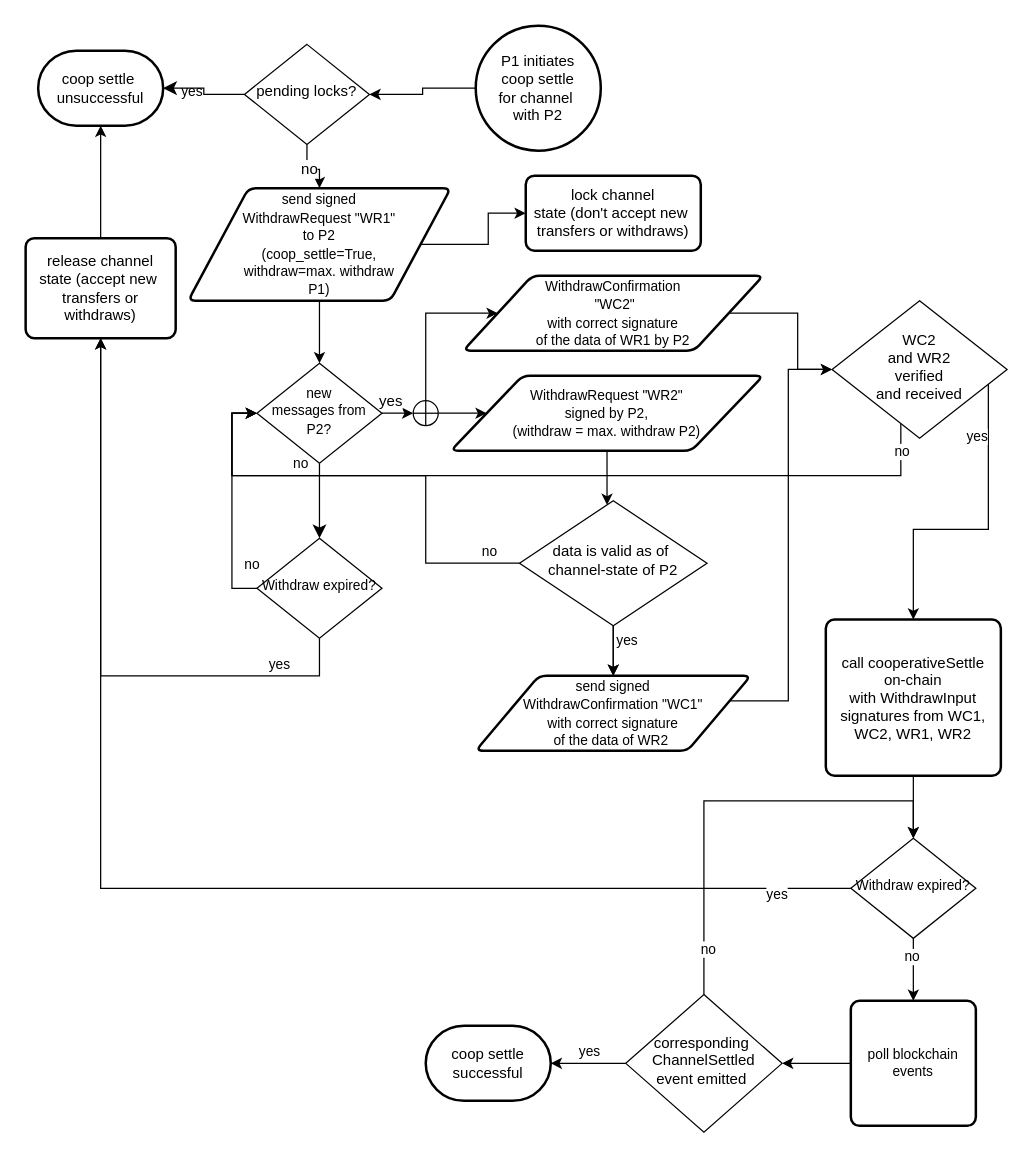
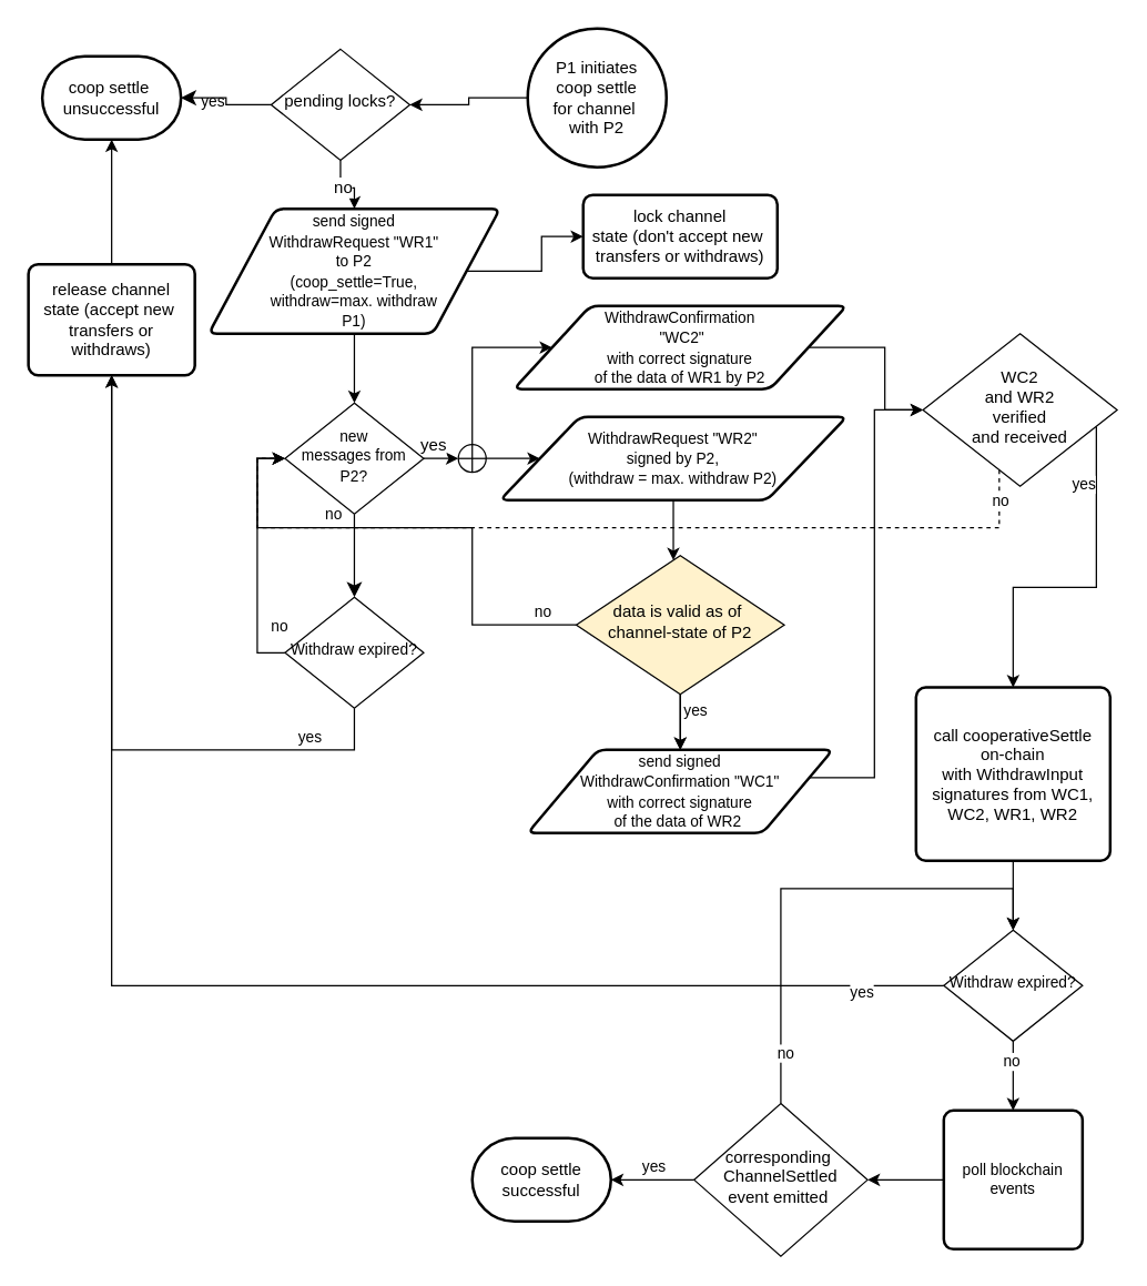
  <mxCell id="0" />
  <mxCell id="1" parent="0" />
  <mxCell id="2" value="yes" style="edgeStyle=orthogonalEdgeStyle;rounded=0;html=1;jettySize=auto;orthogonalLoop=1;fontSize=11;endArrow=classic;endFill=1;endSize=8;strokeWidth=1;shadow=0;labelBackgroundColor=none;entryX=1;entryY=0.5;entryDx=0;entryDy=0;entryPerimeter=0;" parent="1" source="5" target="52" edge="1"><mxGeometry y="10" relative="1" as="geometry"><mxPoint as="offset" /><mxPoint x="140" y="70" as="targetPoint" /></mxGeometry></mxCell>
  <mxCell id="3" value="" style="edgeStyle=orthogonalEdgeStyle;rounded=0;orthogonalLoop=1;jettySize=auto;html=1;fontSize=12;endArrow=classic;endFill=1;" edge="1" parent="1" source="5" target="17"><mxGeometry relative="1" as="geometry" /></mxCell>
  <mxCell id="4" value="no" style="edgeLabel;html=1;align=center;verticalAlign=middle;resizable=0;points=[];fontSize=12;" vertex="1" connectable="0" parent="3"><mxGeometry x="-0.15" y="1" relative="1" as="geometry"><mxPoint as="offset" /></mxGeometry></mxCell>
  <mxCell id="5" value="pending locks?" style="rhombus;whiteSpace=wrap;html=1;shadow=0;fontFamily=Helvetica;fontSize=12;align=center;strokeWidth=1;spacing=6;spacingTop=-4;" parent="1" vertex="1"><mxGeometry x="195" y="35" width="100" height="80" as="geometry" /></mxCell>
  <mxCell id="6" value="no" style="rounded=0;html=1;jettySize=auto;orthogonalLoop=1;fontSize=11;endArrow=classic;endFill=1;endSize=8;strokeWidth=1;shadow=0;labelBackgroundColor=none;edgeStyle=orthogonalEdgeStyle;" parent="1" source="9" target="14" edge="1"><mxGeometry x="-1" y="-15" relative="1" as="geometry"><mxPoint as="offset" /><mxPoint x="220" y="475" as="targetPoint" /></mxGeometry></mxCell>
  <mxCell id="7" value="" style="edgeStyle=orthogonalEdgeStyle;rounded=0;orthogonalLoop=1;jettySize=auto;html=1;" edge="1" parent="1" source="9" target="32"><mxGeometry relative="1" as="geometry" /></mxCell>
  <mxCell id="8" value="yes" style="edgeLabel;html=1;align=center;verticalAlign=middle;resizable=0;points=[];fontSize=12;" vertex="1" connectable="0" parent="7"><mxGeometry x="0.309" y="1" relative="1" as="geometry"><mxPoint y="-9" as="offset" /></mxGeometry></mxCell>
  <mxCell id="9" value="&lt;font style=&quot;font-size: 11px&quot;&gt;new &lt;br&gt;messages from P2?&lt;/font&gt;" style="rhombus;whiteSpace=wrap;html=1;shadow=0;fontFamily=Helvetica;fontSize=12;align=center;strokeWidth=1;spacing=6;spacingTop=-4;" parent="1" vertex="1"><mxGeometry x="205" y="290" width="100" height="80" as="geometry" /></mxCell>
  <mxCell id="10" style="edgeStyle=orthogonalEdgeStyle;rounded=0;orthogonalLoop=1;jettySize=auto;html=1;entryX=0.5;entryY=1;entryDx=0;entryDy=0;" edge="1" parent="1" source="14" target="58"><mxGeometry relative="1" as="geometry"><mxPoint x="80" y="90" as="targetPoint" /><Array as="points"><mxPoint x="255" y="540" /><mxPoint x="80" y="540" /></Array></mxGeometry></mxCell>
  <mxCell id="11" value="yes" style="edgeLabel;html=1;align=center;verticalAlign=middle;resizable=0;points=[];fontSize=11;" vertex="1" connectable="0" parent="10"><mxGeometry x="-0.734" y="-1" relative="1" as="geometry"><mxPoint y="-9" as="offset" /></mxGeometry></mxCell>
  <mxCell id="12" style="edgeStyle=orthogonalEdgeStyle;rounded=0;orthogonalLoop=1;jettySize=auto;html=1;entryX=0;entryY=0.5;entryDx=0;entryDy=0;exitX=0;exitY=0.5;exitDx=0;exitDy=0;" edge="1" parent="1" source="14" target="9"><mxGeometry relative="1" as="geometry"><mxPoint x="160" y="330" as="targetPoint" /><mxPoint x="150" y="460" as="sourcePoint" /></mxGeometry></mxCell>
  <mxCell id="13" value="no" style="edgeLabel;html=1;align=center;verticalAlign=middle;resizable=0;points=[];" vertex="1" connectable="0" parent="12"><mxGeometry x="-0.011" y="-2" relative="1" as="geometry"><mxPoint x="13" y="49" as="offset" /></mxGeometry></mxCell>
  <mxCell id="14" value="&lt;font style=&quot;font-size: 11px&quot;&gt;Withdraw&amp;nbsp;expired?&lt;/font&gt;" style="rhombus;whiteSpace=wrap;html=1;shadow=0;fontFamily=Helvetica;fontSize=12;align=center;strokeWidth=1;spacing=6;spacingTop=-4;" vertex="1" parent="1"><mxGeometry x="205" y="430" width="100" height="80" as="geometry" /></mxCell>
  <mxCell id="15" style="edgeStyle=orthogonalEdgeStyle;rounded=0;orthogonalLoop=1;jettySize=auto;html=1;entryX=0.5;entryY=0;entryDx=0;entryDy=0;" edge="1" parent="1" source="17" target="9"><mxGeometry relative="1" as="geometry" /></mxCell>
  <mxCell id="16" style="edgeStyle=orthogonalEdgeStyle;rounded=0;orthogonalLoop=1;jettySize=auto;html=1;fontSize=12;endArrow=classic;endFill=1;" edge="1" parent="1" source="17" target="56"><mxGeometry relative="1" as="geometry" /></mxCell>
  <mxCell id="17" value="&lt;font style=&quot;font-size: 11px&quot;&gt;send signed&lt;br&gt;WithdrawRequest &quot;WR1&quot;&lt;br&gt;to P2&lt;br&gt;(coop_settle=True,&lt;br&gt;withdraw=max. withdraw &lt;br&gt;P1)&lt;/font&gt;" style="shape=parallelogram;html=1;strokeWidth=2;perimeter=parallelogramPerimeter;whiteSpace=wrap;rounded=1;arcSize=12;size=0.23;" vertex="1" parent="1"><mxGeometry x="150" y="150" width="210" height="90" as="geometry" /></mxCell>
  <mxCell id="18" style="edgeStyle=orthogonalEdgeStyle;rounded=0;orthogonalLoop=1;jettySize=auto;html=1;" edge="1" parent="1" source="19" target="37"><mxGeometry relative="1" as="geometry" /></mxCell>
  <mxCell id="19" value="&lt;font style=&quot;font-size: 11px&quot;&gt;WithdrawConfirmation&lt;br&gt;&amp;nbsp;&quot;WC2&quot;&lt;br&gt;with correct signature &lt;br&gt;of the data of WR1 by P2&lt;/font&gt;" style="shape=parallelogram;html=1;strokeWidth=2;perimeter=parallelogramPerimeter;whiteSpace=wrap;rounded=1;arcSize=12;size=0.23;" vertex="1" parent="1"><mxGeometry x="370" y="220" width="240" height="60" as="geometry" /></mxCell>
  <mxCell id="20" style="edgeStyle=orthogonalEdgeStyle;rounded=0;orthogonalLoop=1;jettySize=auto;html=1;" edge="1" parent="1" source="21" target="29"><mxGeometry relative="1" as="geometry"><Array as="points"><mxPoint x="490" y="400" /><mxPoint x="490" y="400" /></Array></mxGeometry></mxCell>
  <mxCell id="21" value="&lt;font style=&quot;font-size: 11px&quot;&gt;WithdrawRequest &quot;WR2&quot;&lt;br&gt;signed by P2,&lt;br&gt;(withdraw = max. withdraw P2)&lt;/font&gt;" style="shape=parallelogram;html=1;strokeWidth=2;perimeter=parallelogramPerimeter;whiteSpace=wrap;rounded=1;arcSize=12;size=0.23;" vertex="1" parent="1"><mxGeometry x="360" y="300" width="250" height="60" as="geometry" /></mxCell>
  <mxCell id="22" style="edgeStyle=orthogonalEdgeStyle;rounded=0;orthogonalLoop=1;jettySize=auto;html=1;entryX=0;entryY=0.5;entryDx=0;entryDy=0;" edge="1" parent="1" source="23" target="37"><mxGeometry relative="1" as="geometry"><Array as="points"><mxPoint x="630" y="560" /><mxPoint x="630" y="295" /></Array></mxGeometry></mxCell>
  <mxCell id="23" value="&lt;font style=&quot;font-size: 11px&quot;&gt;send signed&lt;br&gt;WithdrawConfirmation &quot;WC1&quot;&lt;br&gt;with correct signature &lt;br&gt;of the data of WR2&amp;nbsp;&lt;/font&gt;" style="shape=parallelogram;html=1;strokeWidth=2;perimeter=parallelogramPerimeter;whiteSpace=wrap;rounded=1;arcSize=12;size=0.23;" vertex="1" parent="1"><mxGeometry x="380" y="540" width="220" height="60" as="geometry" /></mxCell>
  <mxCell id="24" style="edgeStyle=orthogonalEdgeStyle;rounded=0;orthogonalLoop=1;jettySize=auto;html=1;" edge="1" parent="1" source="29" target="23"><mxGeometry relative="1" as="geometry" /></mxCell>
  <mxCell id="25" value="yes" style="edgeLabel;html=1;align=center;verticalAlign=middle;resizable=0;points=[];" vertex="1" connectable="0" parent="24"><mxGeometry x="-0.467" y="2" relative="1" as="geometry"><mxPoint x="8" as="offset" /></mxGeometry></mxCell>
  <mxCell id="26" style="edgeStyle=orthogonalEdgeStyle;rounded=0;orthogonalLoop=1;jettySize=auto;html=1;entryX=0;entryY=0.5;entryDx=0;entryDy=0;fontSize=11;exitX=0;exitY=0.5;exitDx=0;exitDy=0;" edge="1" parent="1" source="29" target="9"><mxGeometry relative="1" as="geometry"><Array as="points"><mxPoint x="340" y="450" /><mxPoint x="340" y="380" /><mxPoint x="185" y="380" /><mxPoint x="185" y="330" /></Array></mxGeometry></mxCell>
  <mxCell id="27" value="no" style="edgeLabel;html=1;align=center;verticalAlign=middle;resizable=0;points=[];fontSize=11;" vertex="1" connectable="0" parent="26"><mxGeometry x="-0.789" y="-3" relative="1" as="geometry"><mxPoint x="14" y="-7" as="offset" /></mxGeometry></mxCell>
  <mxCell id="28" value="" style="edgeStyle=orthogonalEdgeStyle;rounded=0;orthogonalLoop=1;jettySize=auto;html=1;fontSize=12;endArrow=classic;endFill=1;" edge="1" parent="1" source="29" target="23"><mxGeometry relative="1" as="geometry" /></mxCell>
- <mxCell id="29" value="&lt;font style=&quot;font-size: 12px&quot;&gt;data is valid as of&amp;nbsp;&lt;br&gt;channel-state of P2&lt;/font&gt;" style="rhombus;whiteSpace=wrap;html=1;shadow=0;fontFamily=Helvetica;fontSize=12;align=center;strokeWidth=1;spacing=6;spacingTop=-4;" vertex="1" parent="1"><mxGeometry x="415" y="400" width="150" height="100" as="geometry" /></mxCell>
+ <mxCell id="29" value="&lt;font style=&quot;font-size: 12px&quot;&gt;data is valid as of&amp;nbsp;&lt;br&gt;channel-state of P2&lt;/font&gt;" style="rhombus;whiteSpace=wrap;html=1;shadow=0;fontFamily=Helvetica;fontSize=12;align=center;strokeWidth=1;spacing=6;spacingTop=-4;fillColor=#fff2cc;" vertex="1" parent="1"><mxGeometry x="415" y="400" width="150" height="100" as="geometry" /></mxCell>
  <mxCell id="30" style="edgeStyle=orthogonalEdgeStyle;rounded=0;orthogonalLoop=1;jettySize=auto;html=1;" edge="1" parent="1" source="32" target="19"><mxGeometry relative="1" as="geometry"><Array as="points"><mxPoint x="340" y="250" /></Array></mxGeometry></mxCell>
  <mxCell id="31" style="edgeStyle=orthogonalEdgeStyle;rounded=0;orthogonalLoop=1;jettySize=auto;html=1;" edge="1" parent="1" source="32" target="21"><mxGeometry relative="1" as="geometry" /></mxCell>
  <mxCell id="32" value="" style="verticalLabelPosition=bottom;verticalAlign=top;html=1;shape=mxgraph.flowchart.summing_function;" vertex="1" parent="1"><mxGeometry x="330" y="320" width="20" height="20" as="geometry" /></mxCell>
- <mxCell id="33" style="edgeStyle=orthogonalEdgeStyle;rounded=0;orthogonalLoop=1;jettySize=auto;html=1;entryX=0;entryY=0.5;entryDx=0;entryDy=0;" edge="1" parent="1" source="37" target="9"><mxGeometry relative="1" as="geometry"><Array as="points"><mxPoint x="720" y="380" /><mxPoint x="185" y="380" /><mxPoint x="185" y="330" /></Array></mxGeometry></mxCell>
+ <mxCell id="33" style="edgeStyle=orthogonalEdgeStyle;rounded=0;orthogonalLoop=1;jettySize=auto;html=1;entryX=0;entryY=0.5;entryDx=0;entryDy=0;dashed=1;" edge="1" parent="1" source="37" target="9"><mxGeometry relative="1" as="geometry"><Array as="points"><mxPoint x="720" y="380" /><mxPoint x="185" y="380" /><mxPoint x="185" y="330" /></Array></mxGeometry></mxCell>
  <mxCell id="34" value="no" style="edgeLabel;html=1;align=center;verticalAlign=middle;resizable=0;points=[];" vertex="1" connectable="0" parent="33"><mxGeometry x="-0.714" y="-1" relative="1" as="geometry"><mxPoint x="51" y="-19" as="offset" /></mxGeometry></mxCell>
  <mxCell id="35" style="edgeStyle=orthogonalEdgeStyle;rounded=0;orthogonalLoop=1;jettySize=auto;html=1;" edge="1" parent="1" source="37" target="39"><mxGeometry relative="1" as="geometry"><Array as="points"><mxPoint x="790" y="295" /><mxPoint x="790" y="423" /><mxPoint x="730" y="423" /></Array></mxGeometry></mxCell>
  <mxCell id="36" value="yes" style="edgeLabel;html=1;align=center;verticalAlign=middle;resizable=0;points=[];fontSize=11;" vertex="1" connectable="0" parent="35"><mxGeometry x="-0.546" relative="1" as="geometry"><mxPoint x="-10" y="-14" as="offset" /></mxGeometry></mxCell>
  <mxCell id="37" value="WC2&lt;br&gt;and WR2&lt;br&gt;verified &lt;br&gt;and received" style="rhombus;whiteSpace=wrap;html=1;shadow=0;fontFamily=Helvetica;fontSize=12;align=center;strokeWidth=1;spacing=6;spacingTop=-4;" vertex="1" parent="1"><mxGeometry x="665" y="240" width="140" height="110" as="geometry" /></mxCell>
  <mxCell id="38" style="edgeStyle=orthogonalEdgeStyle;rounded=0;orthogonalLoop=1;jettySize=auto;html=1;fontSize=11;" edge="1" parent="1" source="39" target="49"><mxGeometry relative="1" as="geometry" /></mxCell>
  <mxCell id="39" value="call cooperativeSettle&lt;br&gt;on-chain&lt;br&gt;with WithdrawInput&lt;br&gt;signatures from WC1, WC2, WR1, WR2" style="rounded=1;whiteSpace=wrap;html=1;absoluteArcSize=1;arcSize=14;strokeWidth=2;" vertex="1" parent="1"><mxGeometry x="660" y="495" width="140" height="125" as="geometry" /></mxCell>
  <mxCell id="40" style="edgeStyle=orthogonalEdgeStyle;rounded=0;orthogonalLoop=1;jettySize=auto;html=1;exitX=0;exitY=0.5;exitDx=0;exitDy=0;entryX=0.5;entryY=1;entryDx=0;entryDy=0;" edge="1" parent="1" source="49" target="58"><mxGeometry relative="1" as="geometry"><mxPoint x="80" y="90" as="targetPoint" /></mxGeometry></mxCell>
  <mxCell id="41" value="yes" style="edgeLabel;html=1;align=center;verticalAlign=middle;resizable=0;points=[];" vertex="1" connectable="0" parent="40"><mxGeometry x="-0.885" y="4" relative="1" as="geometry"><mxPoint as="offset" /></mxGeometry></mxCell>
  <mxCell id="42" style="edgeStyle=orthogonalEdgeStyle;rounded=0;orthogonalLoop=1;jettySize=auto;html=1;entryX=0.5;entryY=0;entryDx=0;entryDy=0;fontSize=11;" edge="1" parent="1" source="46" target="49"><mxGeometry relative="1" as="geometry"><Array as="points"><mxPoint x="563" y="640" /><mxPoint x="730" y="640" /></Array></mxGeometry></mxCell>
  <mxCell id="43" value="no" style="edgeLabel;html=1;align=center;verticalAlign=middle;resizable=0;points=[];fontSize=11;" vertex="1" connectable="0" parent="42"><mxGeometry x="-0.789" y="-2" relative="1" as="geometry"><mxPoint x="1" as="offset" /></mxGeometry></mxCell>
  <mxCell id="44" style="edgeStyle=orthogonalEdgeStyle;rounded=0;orthogonalLoop=1;jettySize=auto;html=1;fontSize=11;" edge="1" parent="1" source="46" target="53"><mxGeometry relative="1" as="geometry"><mxPoint x="562.5" y="940" as="targetPoint" /></mxGeometry></mxCell>
  <mxCell id="45" value="yes" style="edgeLabel;html=1;align=center;verticalAlign=middle;resizable=0;points=[];fontSize=11;" vertex="1" connectable="0" parent="44"><mxGeometry x="0.289" relative="1" as="geometry"><mxPoint x="9" y="-10" as="offset" /></mxGeometry></mxCell>
  <mxCell id="46" value="corresponding&amp;nbsp;&lt;br&gt;ChannelSettled&lt;br&gt;event emitted&amp;nbsp;" style="rhombus;whiteSpace=wrap;html=1;shadow=0;fontFamily=Helvetica;fontSize=12;align=center;strokeWidth=1;spacing=6;spacingTop=-4;" vertex="1" parent="1"><mxGeometry x="500" y="795" width="125" height="110" as="geometry" /></mxCell>
  <mxCell id="47" style="edgeStyle=orthogonalEdgeStyle;rounded=0;orthogonalLoop=1;jettySize=auto;html=1;fontSize=11;" edge="1" parent="1" source="49" target="51"><mxGeometry relative="1" as="geometry" /></mxCell>
  <mxCell id="48" value="no" style="edgeLabel;html=1;align=center;verticalAlign=middle;resizable=0;points=[];fontSize=11;" vertex="1" connectable="0" parent="47"><mxGeometry x="-0.44" y="-2" relative="1" as="geometry"><mxPoint as="offset" /></mxGeometry></mxCell>
  <mxCell id="49" value="&lt;font style=&quot;font-size: 11px&quot;&gt;Withdraw&amp;nbsp;expired?&lt;/font&gt;" style="rhombus;whiteSpace=wrap;html=1;shadow=0;fontFamily=Helvetica;fontSize=12;align=center;strokeWidth=1;spacing=6;spacingTop=-4;" vertex="1" parent="1"><mxGeometry x="680" y="670" width="100" height="80" as="geometry" /></mxCell>
  <mxCell id="50" style="edgeStyle=orthogonalEdgeStyle;rounded=0;orthogonalLoop=1;jettySize=auto;html=1;fontSize=11;" edge="1" parent="1" source="51" target="46"><mxGeometry relative="1" as="geometry" /></mxCell>
  <mxCell id="51" value="poll blockchain events" style="rounded=1;whiteSpace=wrap;html=1;absoluteArcSize=1;arcSize=14;strokeWidth=2;fontSize=11;" vertex="1" parent="1"><mxGeometry x="680" y="800" width="100" height="100" as="geometry" /></mxCell>
  <mxCell id="52" value="&lt;font style=&quot;font-size: 12px&quot;&gt;coop settle&amp;nbsp;&lt;br&gt;unsuccessful&lt;/font&gt;" style="strokeWidth=2;html=1;shape=mxgraph.flowchart.terminator;whiteSpace=wrap;fontSize=11;" vertex="1" parent="1"><mxGeometry x="30" y="40" width="100" height="60" as="geometry" /></mxCell>
  <mxCell id="53" value="coop settle&lt;br&gt;successful" style="strokeWidth=2;html=1;shape=mxgraph.flowchart.terminator;whiteSpace=wrap;fontSize=12;" vertex="1" parent="1"><mxGeometry x="340" y="820" width="100" height="60" as="geometry" /></mxCell>
  <mxCell id="54" style="edgeStyle=orthogonalEdgeStyle;rounded=0;orthogonalLoop=1;jettySize=auto;html=1;fontSize=12;endArrow=classic;endFill=1;" edge="1" parent="1" source="55" target="5"><mxGeometry relative="1" as="geometry" /></mxCell>
  <mxCell id="55" value="P1 initiates&lt;br&gt;coop settle&lt;br&gt;for channel&amp;nbsp;&lt;br&gt;with P2" style="strokeWidth=2;html=1;shape=mxgraph.flowchart.start_2;whiteSpace=wrap;fontSize=12;" vertex="1" parent="1"><mxGeometry x="380" y="20" width="100" height="100" as="geometry" /></mxCell>
  <mxCell id="56" value="&lt;span&gt;lock channel&lt;/span&gt;&lt;br&gt;&lt;span&gt;state (don't accept new&amp;nbsp;&lt;/span&gt;&lt;br&gt;&lt;span&gt;transfers or withdraws)&lt;/span&gt;" style="rounded=1;whiteSpace=wrap;html=1;absoluteArcSize=1;arcSize=14;strokeWidth=2;fontSize=12;" vertex="1" parent="1"><mxGeometry x="420" y="140" width="140" height="60" as="geometry" /></mxCell>
  <mxCell id="57" value="" style="edgeStyle=orthogonalEdgeStyle;rounded=0;orthogonalLoop=1;jettySize=auto;html=1;fontSize=12;endArrow=classic;endFill=1;" edge="1" parent="1" source="58" target="52"><mxGeometry relative="1" as="geometry" /></mxCell>
  <mxCell id="58" value="&lt;span&gt;release channel&lt;/span&gt;&lt;br&gt;&lt;span&gt;state (accept new&amp;nbsp;&lt;/span&gt;&lt;br&gt;&lt;span&gt;transfers or withdraws)&lt;/span&gt;" style="rounded=1;whiteSpace=wrap;html=1;absoluteArcSize=1;arcSize=14;strokeWidth=2;fontSize=12;" vertex="1" parent="1"><mxGeometry x="20" y="190" width="120" height="80" as="geometry" /></mxCell>
